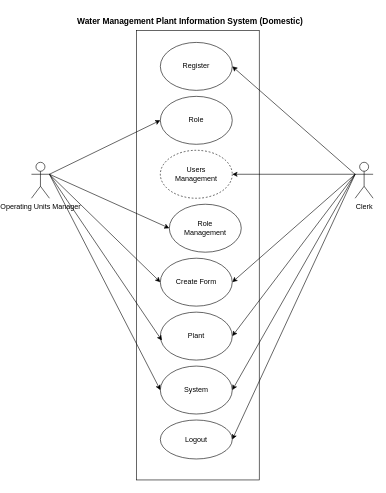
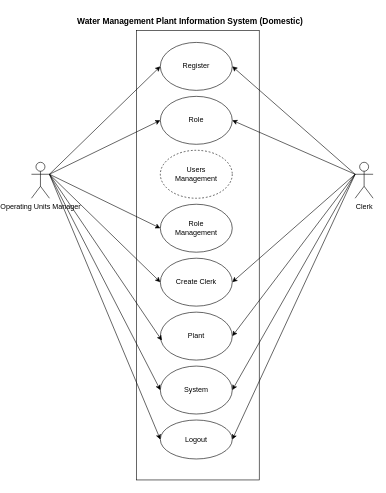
  <mxCell id="0" />
  <mxCell id="1" parent="0" />
  <mxCell id="2" value="" style="rounded=0;whiteSpace=wrap;html=1;" parent="1" vertex="1"><mxGeometry x="195" y="50" width="205" height="750" as="geometry" /></mxCell>
  <mxCell id="3" value="Operating Units Manager" style="shape=umlActor;verticalLabelPosition=bottom;verticalAlign=top;html=1;outlineConnect=0;" parent="1" vertex="1"><mxGeometry x="20" y="270" width="30" height="60" as="geometry" /></mxCell>
  <mxCell id="4" value="Clerk" style="shape=umlActor;verticalLabelPosition=bottom;verticalAlign=top;html=1;outlineConnect=0;" parent="1" vertex="1"><mxGeometry x="560" y="270" width="30" height="60" as="geometry" /></mxCell>
  <mxCell id="5" value="Role" style="ellipse;whiteSpace=wrap;html=1;" parent="1" vertex="1"><mxGeometry x="235" y="160" width="120" height="80" as="geometry" /></mxCell>
  <mxCell id="6" value="Users &lt;br&gt;Management" style="ellipse;whiteSpace=wrap;html=1;dashed=1;" parent="1" vertex="1"><mxGeometry x="235" y="250" width="120" height="80" as="geometry" /></mxCell>
  <mxCell id="7" value="Register" style="ellipse;whiteSpace=wrap;html=1;" parent="1" vertex="1"><mxGeometry x="235" y="70" width="120" height="80" as="geometry" /></mxCell>
  <mxCell id="8" value="System" style="ellipse;whiteSpace=wrap;html=1;" parent="1" vertex="1"><mxGeometry x="235" y="610" width="120" height="80" as="geometry" /></mxCell>
  <mxCell id="9" value="Plant" style="ellipse;whiteSpace=wrap;html=1;" parent="1" vertex="1"><mxGeometry x="235" y="520" width="120" height="80" as="geometry" /></mxCell>
- <mxCell id="10" value="Create Form" style="ellipse;whiteSpace=wrap;html=1;" parent="1" vertex="1"><mxGeometry x="235" y="430" width="120" height="80" as="geometry" /></mxCell>
+ <mxCell id="10" value="Create Clerk" style="ellipse;whiteSpace=wrap;html=1;" parent="1" vertex="1"><mxGeometry x="235" y="430" width="120" height="80" as="geometry" /></mxCell>
+ <mxCell id="11" value="" style="endArrow=classic;html=1;rounded=0;exitX=1;exitY=0.333;exitDx=0;exitDy=0;exitPerimeter=0;entryX=0;entryY=0.5;entryDx=0;entryDy=0;" parent="1" source="3" target="7" edge="1"><mxGeometry width="50" height="50" relative="1" as="geometry"><mxPoint x="270" y="360" as="sourcePoint" /><mxPoint x="320" y="310" as="targetPoint" /></mxGeometry></mxCell>
  <mxCell id="12" value="" style="endArrow=classic;html=1;rounded=0;exitX=1;exitY=0.333;exitDx=0;exitDy=0;exitPerimeter=0;entryX=0;entryY=0.5;entryDx=0;entryDy=0;" parent="1" source="3" target="5" edge="1"><mxGeometry width="50" height="50" relative="1" as="geometry"><mxPoint x="270" y="360" as="sourcePoint" /><mxPoint x="320" y="310" as="targetPoint" /></mxGeometry></mxCell>
  <mxCell id="13" value="" style="endArrow=classic;html=1;rounded=0;exitX=1;exitY=0.333;exitDx=0;exitDy=0;exitPerimeter=0;entryX=0;entryY=0.5;entryDx=0;entryDy=0;" parent="1" source="3" target="10" edge="1"><mxGeometry width="50" height="50" relative="1" as="geometry"><mxPoint x="270" y="360" as="sourcePoint" /><mxPoint x="320" y="310" as="targetPoint" /></mxGeometry></mxCell>
  <mxCell id="14" value="" style="endArrow=classic;html=1;rounded=0;exitX=1;exitY=0.333;exitDx=0;exitDy=0;exitPerimeter=0;entryX=0.022;entryY=0.592;entryDx=0;entryDy=0;entryPerimeter=0;" parent="1" source="3" target="9" edge="1"><mxGeometry width="50" height="50" relative="1" as="geometry"><mxPoint x="270" y="360" as="sourcePoint" /><mxPoint x="320" y="310" as="targetPoint" /></mxGeometry></mxCell>
  <mxCell id="15" value="" style="endArrow=classic;html=1;rounded=0;exitX=1;exitY=0.333;exitDx=0;exitDy=0;exitPerimeter=0;entryX=0;entryY=0.5;entryDx=0;entryDy=0;" parent="1" source="3" target="8" edge="1"><mxGeometry width="50" height="50" relative="1" as="geometry"><mxPoint x="60" y="300" as="sourcePoint" /><mxPoint x="247.64" y="487.36" as="targetPoint" /></mxGeometry></mxCell>
  <mxCell id="16" value="" style="endArrow=classic;html=1;rounded=0;exitX=0;exitY=0.333;exitDx=0;exitDy=0;exitPerimeter=0;entryX=1;entryY=0.5;entryDx=0;entryDy=0;" parent="1" source="4" target="7" edge="1"><mxGeometry width="50" height="50" relative="1" as="geometry"><mxPoint x="60" y="300" as="sourcePoint" /><mxPoint x="245" y="120" as="targetPoint" /></mxGeometry></mxCell>
- <mxCell id="17" value="" style="endArrow=classic;html=1;rounded=0;exitX=0;exitY=0.333;exitDx=0;exitDy=0;exitPerimeter=0;" parent="1" source="4" target="6" edge="1"><mxGeometry width="50" height="50" relative="1" as="geometry"><mxPoint x="60" y="300" as="sourcePoint" /><mxPoint x="245" y="210" as="targetPoint" /></mxGeometry></mxCell>
+ <mxCell id="17" value="" style="endArrow=classic;html=1;rounded=0;exitX=0;exitY=0.333;exitDx=0;exitDy=0;exitPerimeter=0;entryX=1;entryY=0.5;entryDx=0;entryDy=0;" parent="1" source="4" target="5" edge="1"><mxGeometry width="50" height="50" relative="1" as="geometry"><mxPoint x="60" y="300" as="sourcePoint" /><mxPoint x="245" y="210" as="targetPoint" /></mxGeometry></mxCell>
  <mxCell id="18" value="" style="endArrow=classic;html=1;rounded=0;exitX=0;exitY=0.333;exitDx=0;exitDy=0;exitPerimeter=0;entryX=1;entryY=0.5;entryDx=0;entryDy=0;" parent="1" source="4" target="10" edge="1"><mxGeometry width="50" height="50" relative="1" as="geometry"><mxPoint x="70" y="310" as="sourcePoint" /><mxPoint x="255" y="220" as="targetPoint" /></mxGeometry></mxCell>
  <mxCell id="19" value="" style="endArrow=classic;html=1;rounded=0;exitX=0;exitY=0.333;exitDx=0;exitDy=0;exitPerimeter=0;entryX=1;entryY=0.5;entryDx=0;entryDy=0;" parent="1" source="4" target="9" edge="1"><mxGeometry width="50" height="50" relative="1" as="geometry"><mxPoint x="80" y="320" as="sourcePoint" /><mxPoint x="265" y="230" as="targetPoint" /></mxGeometry></mxCell>
  <mxCell id="20" value="" style="endArrow=classic;html=1;rounded=0;exitX=0;exitY=0.333;exitDx=0;exitDy=0;exitPerimeter=0;entryX=1;entryY=0.5;entryDx=0;entryDy=0;" parent="1" source="4" target="8" edge="1"><mxGeometry width="50" height="50" relative="1" as="geometry"><mxPoint x="90" y="330" as="sourcePoint" /><mxPoint x="275" y="240" as="targetPoint" /></mxGeometry></mxCell>
  <mxCell id="21" value="&lt;font style=&quot;font-size: 14px;&quot;&gt;&lt;b&gt;Water Management Plant Information System (Domestic)&lt;/b&gt;&lt;/font&gt;" style="text;html=1;strokeColor=none;fillColor=none;align=center;verticalAlign=middle;whiteSpace=wrap;rounded=0;" parent="1" vertex="1"><mxGeometry x="90" y="20" width="390" height="30" as="geometry" /></mxCell>
- <mxCell id="22" value="Role&lt;br&gt;Management" style="ellipse;whiteSpace=wrap;html=1;" parent="1" vertex="1"><mxGeometry x="250" y="340" width="120" height="80" as="geometry" /></mxCell>
+ <mxCell id="22" value="Role&lt;br&gt;Management" style="ellipse;whiteSpace=wrap;html=1;" parent="1" vertex="1"><mxGeometry x="235" y="340" width="120" height="80" as="geometry" /></mxCell>
  <mxCell id="23" value="" style="endArrow=classic;html=1;rounded=0;exitX=1;exitY=0.333;exitDx=0;exitDy=0;exitPerimeter=0;entryX=0;entryY=0.5;entryDx=0;entryDy=0;" parent="1" source="3" target="22" edge="1"><mxGeometry width="50" height="50" relative="1" as="geometry"><mxPoint x="270" y="240" as="sourcePoint" /><mxPoint x="320" y="190" as="targetPoint" /></mxGeometry></mxCell>
  <mxCell id="24" value="Logout" style="ellipse;whiteSpace=wrap;html=1;" vertex="1" parent="1"><mxGeometry x="235" y="700" width="120" height="65" as="geometry" /></mxCell>
+ <mxCell id="25" value="" style="endArrow=classic;html=1;rounded=0;exitX=1;exitY=0.333;exitDx=0;exitDy=0;exitPerimeter=0;entryX=0;entryY=0.5;entryDx=0;entryDy=0;" edge="1" parent="1" source="3" target="24"><mxGeometry width="50" height="50" relative="1" as="geometry"><mxPoint x="270" y="650" as="sourcePoint" /><mxPoint x="320" y="600" as="targetPoint" /></mxGeometry></mxCell>
  <mxCell id="26" value="" style="endArrow=classic;html=1;rounded=0;exitX=0;exitY=0.333;exitDx=0;exitDy=0;exitPerimeter=0;entryX=1;entryY=0.5;entryDx=0;entryDy=0;" edge="1" parent="1" source="4" target="24"><mxGeometry width="50" height="50" relative="1" as="geometry"><mxPoint x="60" y="300" as="sourcePoint" /><mxPoint x="245" y="750" as="targetPoint" /></mxGeometry></mxCell>
